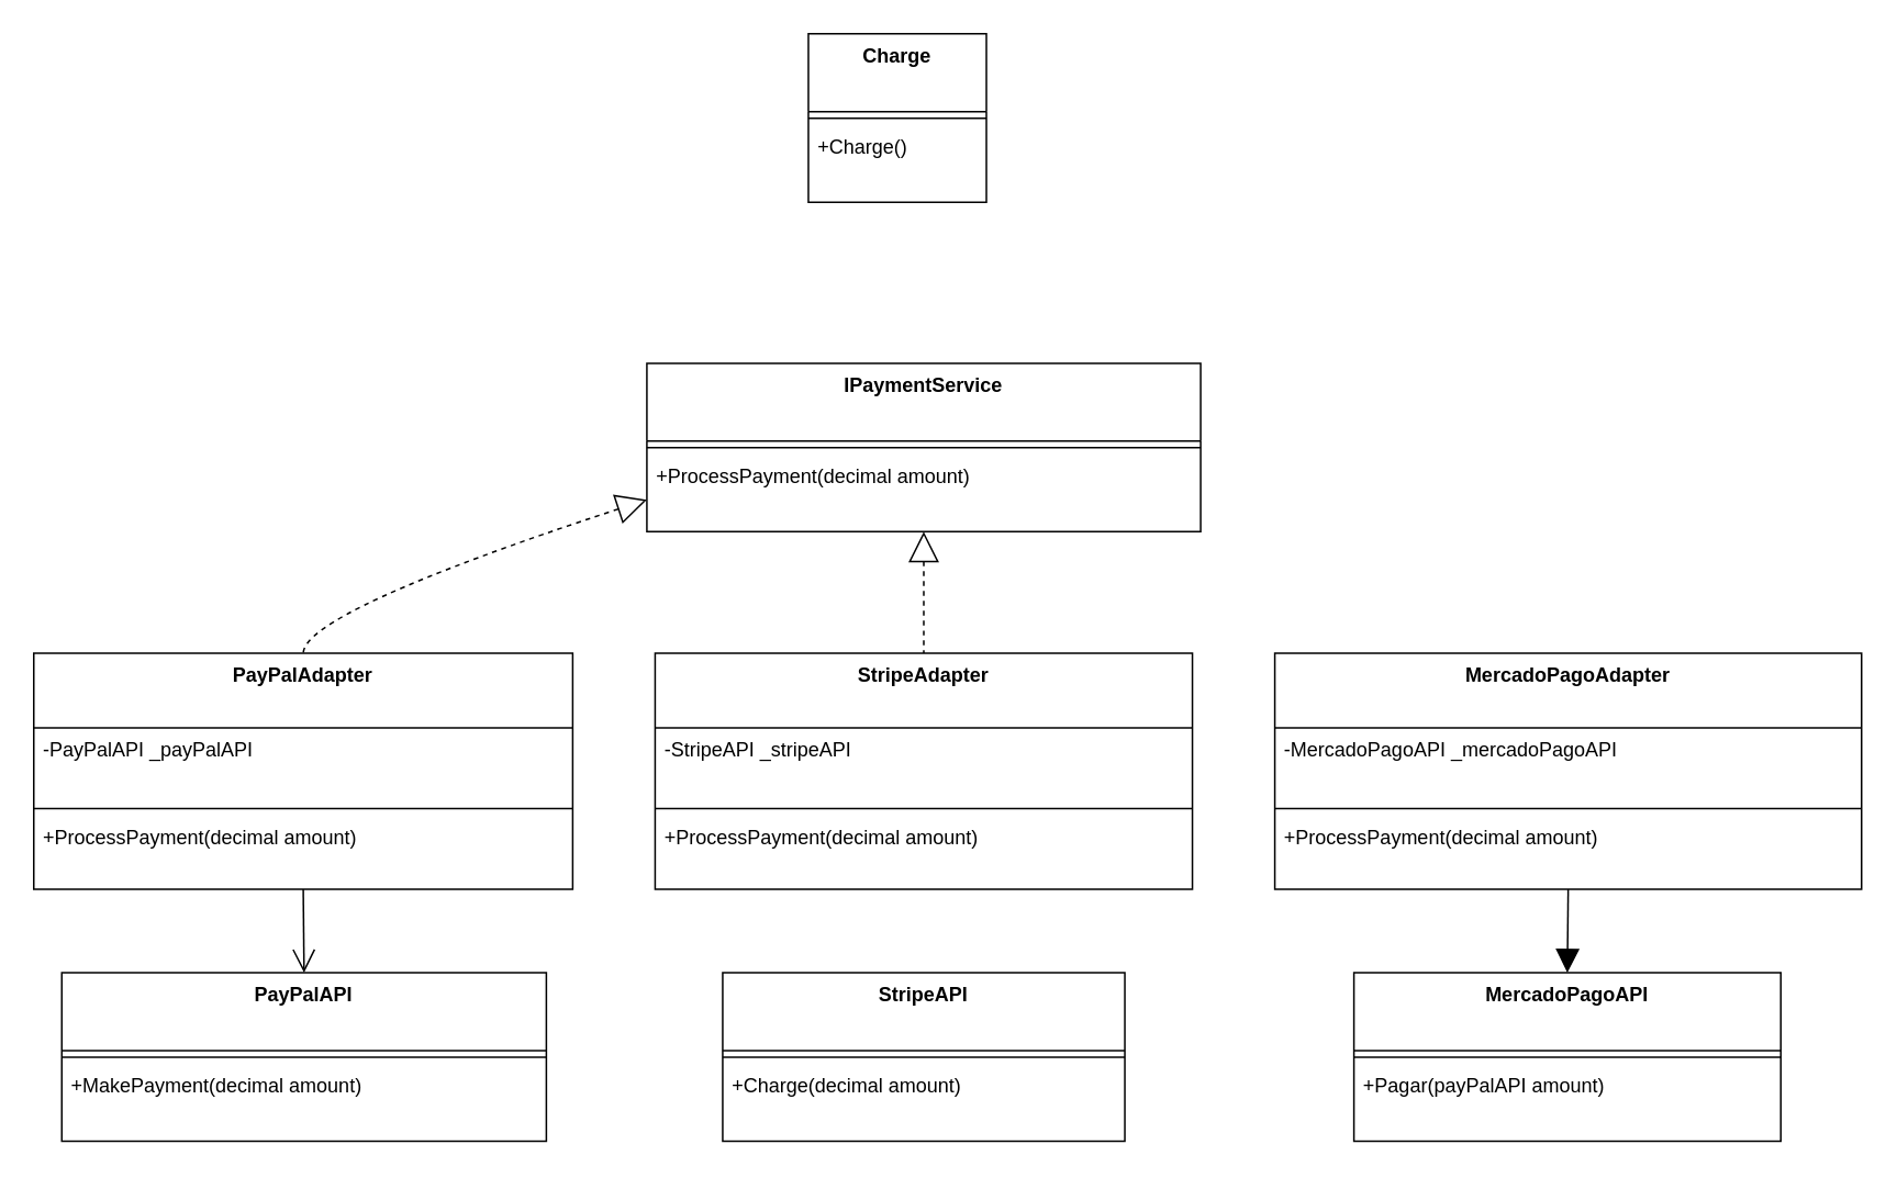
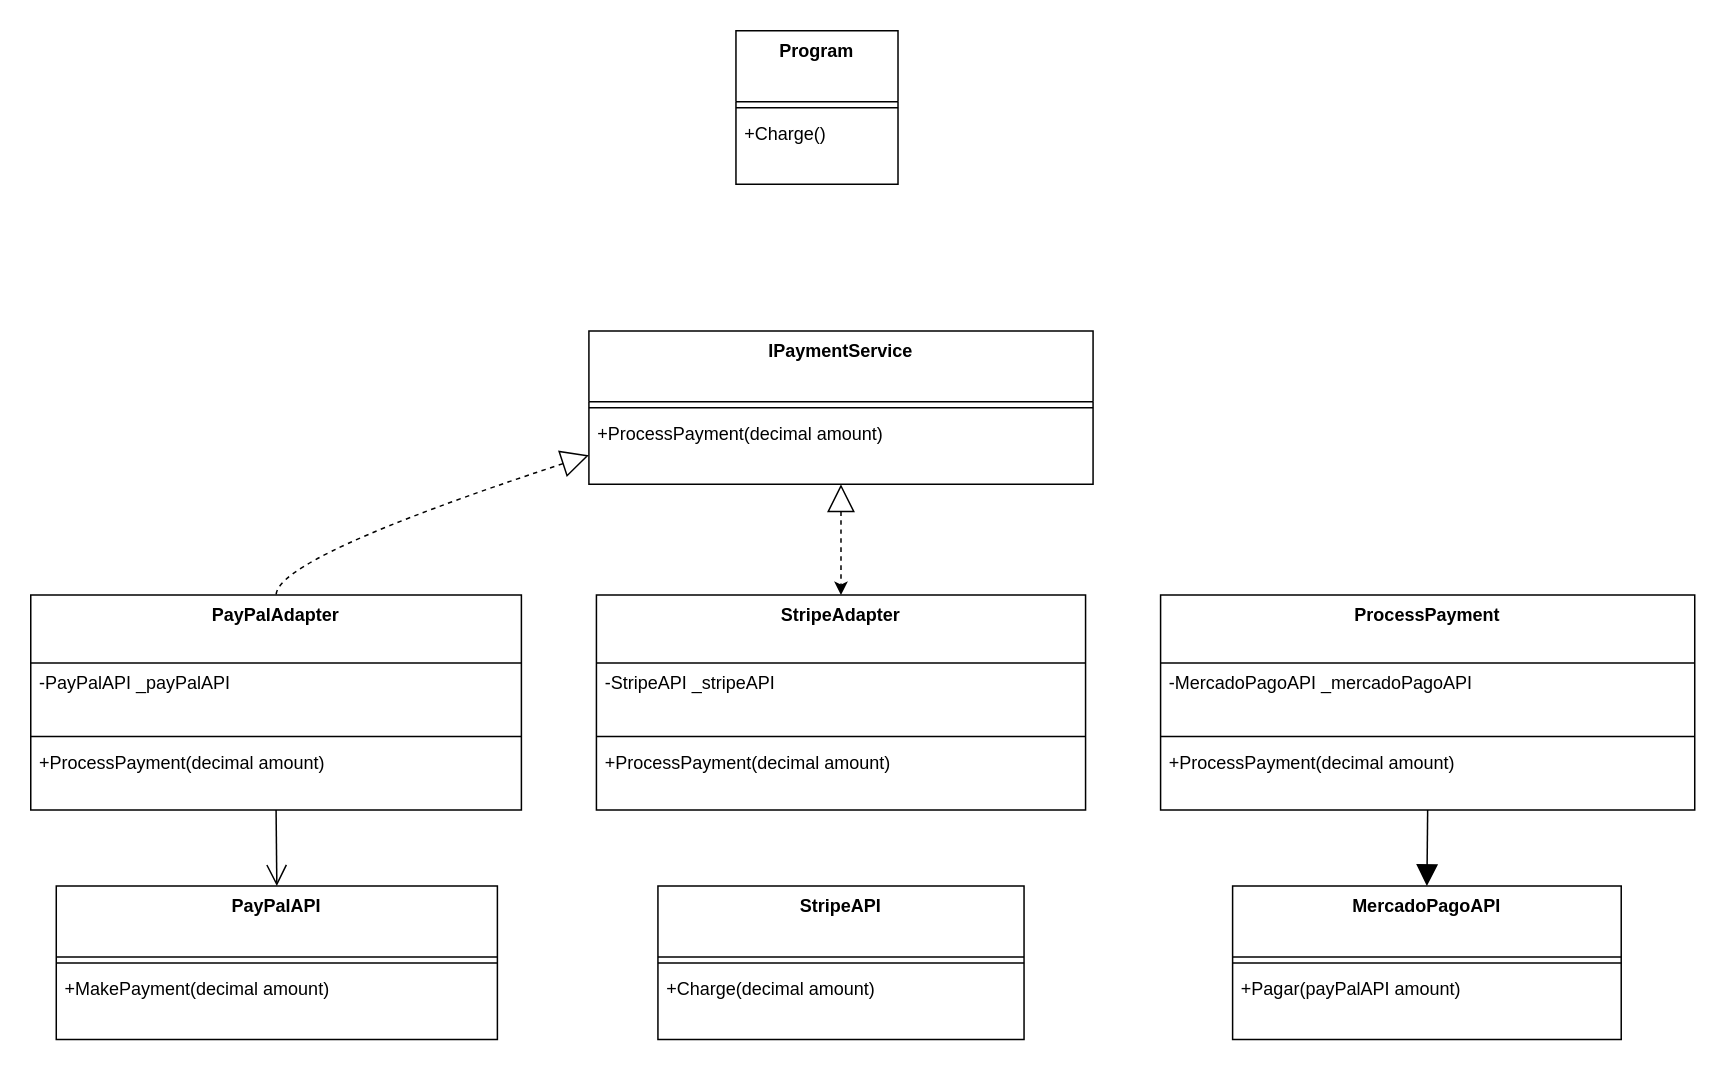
  <mxCell id="0" />
  <mxCell id="1" parent="0" />
  <mxCell id="2" value="IPaymentService" style="swimlane;fontStyle=1;align=center;verticalAlign=top;childLayout=stackLayout;horizontal=1;startSize=47.2;horizontalStack=0;resizeParent=1;resizeParentMax=0;resizeLast=0;collapsible=0;marginBottom=0;" vertex="1" parent="1"><mxGeometry x="392" y="220" width="336" height="102.2" as="geometry" /></mxCell>
  <mxCell id="3" style="line;strokeWidth=1;fillColor=none;align=left;verticalAlign=middle;spacingTop=-1;spacingLeft=3;spacingRight=3;rotatable=0;labelPosition=right;points=[];portConstraint=eastwest;strokeColor=inherit;" vertex="1" parent="2"><mxGeometry y="47.2" width="336" height="8" as="geometry" /></mxCell>
  <mxCell id="4" value="+ProcessPayment(decimal amount)" style="text;strokeColor=none;fillColor=none;align=left;verticalAlign=top;spacingLeft=4;spacingRight=4;overflow=hidden;rotatable=0;points=[[0,0.5],[1,0.5]];portConstraint=eastwest;" vertex="1" parent="2"><mxGeometry y="55.2" width="336" height="47" as="geometry" /></mxCell>
  <mxCell id="5" value="PayPalAPI" style="swimlane;fontStyle=1;align=center;verticalAlign=top;childLayout=stackLayout;horizontal=1;startSize=47.2;horizontalStack=0;resizeParent=1;resizeParentMax=0;resizeLast=0;collapsible=0;marginBottom=0;" vertex="1" parent="1"><mxGeometry x="37" y="590" width="294" height="102.2" as="geometry" /></mxCell>
  <mxCell id="6" style="line;strokeWidth=1;fillColor=none;align=left;verticalAlign=middle;spacingTop=-1;spacingLeft=3;spacingRight=3;rotatable=0;labelPosition=right;points=[];portConstraint=eastwest;strokeColor=inherit;" vertex="1" parent="5"><mxGeometry y="47.2" width="294" height="8" as="geometry" /></mxCell>
  <mxCell id="7" value="+MakePayment(decimal amount)" style="text;strokeColor=none;fillColor=none;align=left;verticalAlign=top;spacingLeft=4;spacingRight=4;overflow=hidden;rotatable=0;points=[[0,0.5],[1,0.5]];portConstraint=eastwest;" vertex="1" parent="5"><mxGeometry y="55.2" width="294" height="47" as="geometry" /></mxCell>
  <mxCell id="8" value="PayPalAdapter" style="swimlane;fontStyle=1;align=center;verticalAlign=top;childLayout=stackLayout;horizontal=1;startSize=45.333;horizontalStack=0;resizeParent=1;resizeParentMax=0;resizeLast=0;collapsible=0;marginBottom=0;" vertex="1" parent="1"><mxGeometry x="20" y="396" width="327" height="143.333" as="geometry" /></mxCell>
  <mxCell id="9" value="-PayPalAPI _payPalAPI" style="text;strokeColor=none;fillColor=none;align=left;verticalAlign=top;spacingLeft=4;spacingRight=4;overflow=hidden;rotatable=0;points=[[0,0.5],[1,0.5]];portConstraint=eastwest;" vertex="1" parent="8"><mxGeometry y="45.333" width="327" height="45" as="geometry" /></mxCell>
  <mxCell id="10" style="line;strokeWidth=1;fillColor=none;align=left;verticalAlign=middle;spacingTop=-1;spacingLeft=3;spacingRight=3;rotatable=0;labelPosition=right;points=[];portConstraint=eastwest;strokeColor=inherit;" vertex="1" parent="8"><mxGeometry y="90.333" width="327" height="8" as="geometry" /></mxCell>
  <mxCell id="11" value="+ProcessPayment(decimal amount)" style="text;strokeColor=none;fillColor=none;align=left;verticalAlign=top;spacingLeft=4;spacingRight=4;overflow=hidden;rotatable=0;points=[[0,0.5],[1,0.5]];portConstraint=eastwest;" vertex="1" parent="8"><mxGeometry y="98.333" width="327" height="45" as="geometry" /></mxCell>
  <mxCell id="12" value="StripeAPI" style="swimlane;fontStyle=1;align=center;verticalAlign=top;childLayout=stackLayout;horizontal=1;startSize=47.2;horizontalStack=0;resizeParent=1;resizeParentMax=0;resizeLast=0;collapsible=0;marginBottom=0;" vertex="1" parent="1"><mxGeometry x="438" y="590" width="244" height="102.2" as="geometry" /></mxCell>
  <mxCell id="13" style="line;strokeWidth=1;fillColor=none;align=left;verticalAlign=middle;spacingTop=-1;spacingLeft=3;spacingRight=3;rotatable=0;labelPosition=right;points=[];portConstraint=eastwest;strokeColor=inherit;" vertex="1" parent="12"><mxGeometry y="47.2" width="244" height="8" as="geometry" /></mxCell>
  <mxCell id="14" value="+Charge(decimal amount)" style="text;strokeColor=none;fillColor=none;align=left;verticalAlign=top;spacingLeft=4;spacingRight=4;overflow=hidden;rotatable=0;points=[[0,0.5],[1,0.5]];portConstraint=eastwest;" vertex="1" parent="12"><mxGeometry y="55.2" width="244" height="47" as="geometry" /></mxCell>
  <mxCell id="15" value="StripeAdapter" style="swimlane;fontStyle=1;align=center;verticalAlign=top;childLayout=stackLayout;horizontal=1;startSize=45.333;horizontalStack=0;resizeParent=1;resizeParentMax=0;resizeLast=0;collapsible=0;marginBottom=0;" vertex="1" parent="1"><mxGeometry x="397" y="396" width="326" height="143.333" as="geometry" /></mxCell>
  <mxCell id="16" value="-StripeAPI _stripeAPI" style="text;strokeColor=none;fillColor=none;align=left;verticalAlign=top;spacingLeft=4;spacingRight=4;overflow=hidden;rotatable=0;points=[[0,0.5],[1,0.5]];portConstraint=eastwest;" vertex="1" parent="15"><mxGeometry y="45.333" width="326" height="45" as="geometry" /></mxCell>
  <mxCell id="17" style="line;strokeWidth=1;fillColor=none;align=left;verticalAlign=middle;spacingTop=-1;spacingLeft=3;spacingRight=3;rotatable=0;labelPosition=right;points=[];portConstraint=eastwest;strokeColor=inherit;" vertex="1" parent="15"><mxGeometry y="90.333" width="326" height="8" as="geometry" /></mxCell>
  <mxCell id="18" value="+ProcessPayment(decimal amount)" style="text;strokeColor=none;fillColor=none;align=left;verticalAlign=top;spacingLeft=4;spacingRight=4;overflow=hidden;rotatable=0;points=[[0,0.5],[1,0.5]];portConstraint=eastwest;" vertex="1" parent="15"><mxGeometry y="98.333" width="326" height="45" as="geometry" /></mxCell>
  <mxCell id="19" value="MercadoPagoAPI" style="swimlane;fontStyle=1;align=center;verticalAlign=top;childLayout=stackLayout;horizontal=1;startSize=47.2;horizontalStack=0;resizeParent=1;resizeParentMax=0;resizeLast=0;collapsible=0;marginBottom=0;" vertex="1" parent="1"><mxGeometry x="821" y="590" width="259" height="102.2" as="geometry" /></mxCell>
  <mxCell id="20" style="line;strokeWidth=1;fillColor=none;align=left;verticalAlign=middle;spacingTop=-1;spacingLeft=3;spacingRight=3;rotatable=0;labelPosition=right;points=[];portConstraint=eastwest;strokeColor=inherit;" vertex="1" parent="19"><mxGeometry y="47.2" width="259" height="8" as="geometry" /></mxCell>
  <mxCell id="21" value="+Pagar(payPalAPI amount)" style="text;strokeColor=none;fillColor=none;align=left;verticalAlign=top;spacingLeft=4;spacingRight=4;overflow=hidden;rotatable=0;points=[[0,0.5],[1,0.5]];portConstraint=eastwest;" vertex="1" parent="19"><mxGeometry y="55.2" width="259" height="47" as="geometry" /></mxCell>
- <mxCell id="22" value="MercadoPagoAdapter" style="swimlane;fontStyle=1;align=center;verticalAlign=top;childLayout=stackLayout;horizontal=1;startSize=45.333;horizontalStack=0;resizeParent=1;resizeParentMax=0;resizeLast=0;collapsible=0;marginBottom=0;" vertex="1" parent="1"><mxGeometry x="773" y="396" width="356" height="143.333" as="geometry" /></mxCell>
+ <mxCell id="22" value="ProcessPayment" style="swimlane;fontStyle=1;align=center;verticalAlign=top;childLayout=stackLayout;horizontal=1;startSize=45.333;horizontalStack=0;resizeParent=1;resizeParentMax=0;resizeLast=0;collapsible=0;marginBottom=0;" vertex="1" parent="1"><mxGeometry x="773" y="396" width="356" height="143.333" as="geometry" /></mxCell>
  <mxCell id="23" value="-MercadoPagoAPI _mercadoPagoAPI" style="text;strokeColor=none;fillColor=none;align=left;verticalAlign=top;spacingLeft=4;spacingRight=4;overflow=hidden;rotatable=0;points=[[0,0.5],[1,0.5]];portConstraint=eastwest;" vertex="1" parent="22"><mxGeometry y="45.333" width="356" height="45" as="geometry" /></mxCell>
  <mxCell id="24" style="line;strokeWidth=1;fillColor=none;align=left;verticalAlign=middle;spacingTop=-1;spacingLeft=3;spacingRight=3;rotatable=0;labelPosition=right;points=[];portConstraint=eastwest;strokeColor=inherit;" vertex="1" parent="22"><mxGeometry y="90.333" width="356" height="8" as="geometry" /></mxCell>
  <mxCell id="25" value="+ProcessPayment(decimal amount)" style="text;strokeColor=none;fillColor=none;align=left;verticalAlign=top;spacingLeft=4;spacingRight=4;overflow=hidden;rotatable=0;points=[[0,0.5],[1,0.5]];portConstraint=eastwest;" vertex="1" parent="22"><mxGeometry y="98.333" width="356" height="45" as="geometry" /></mxCell>
- <mxCell id="26" value="Charge" style="swimlane;fontStyle=1;align=center;verticalAlign=top;childLayout=stackLayout;horizontal=1;startSize=47.2;horizontalStack=0;resizeParent=1;resizeParentMax=0;resizeLast=0;collapsible=0;marginBottom=0;" vertex="1" parent="1"><mxGeometry x="490" y="20" width="108" height="102.2" as="geometry" /></mxCell>
+ <mxCell id="26" value="Program" style="swimlane;fontStyle=1;align=center;verticalAlign=top;childLayout=stackLayout;horizontal=1;startSize=47.2;horizontalStack=0;resizeParent=1;resizeParentMax=0;resizeLast=0;collapsible=0;marginBottom=0;" vertex="1" parent="1"><mxGeometry x="490" y="20" width="108" height="102.2" as="geometry" /></mxCell>
  <mxCell id="27" style="line;strokeWidth=1;fillColor=none;align=left;verticalAlign=middle;spacingTop=-1;spacingLeft=3;spacingRight=3;rotatable=0;labelPosition=right;points=[];portConstraint=eastwest;strokeColor=inherit;" vertex="1" parent="26"><mxGeometry y="47.2" width="108" height="8" as="geometry" /></mxCell>
  <mxCell id="28" value="+Charge()" style="text;strokeColor=none;fillColor=none;align=left;verticalAlign=top;spacingLeft=4;spacingRight=4;overflow=hidden;rotatable=0;points=[[0,0.5],[1,0.5]];portConstraint=eastwest;" vertex="1" parent="26"><mxGeometry y="55.2" width="108" height="47" as="geometry" /></mxCell>
  <mxCell id="29" value="" style="curved=1;dashed=1;startArrow=block;startSize=16;startFill=0;endArrow=none;exitX=0;exitY=0.81;entryX=0.5;entryY=0;rounded=0;" edge="1" parent="1" source="2" target="8"><mxGeometry relative="1" as="geometry"><Array as="points"><mxPoint x="184" y="371" /></Array></mxGeometry></mxCell>
- <mxCell id="30" value="" style="curved=1;dashed=1;startArrow=block;startSize=16;startFill=0;endArrow=none;exitX=0.5;exitY=1;entryX=0.5;entryY=0;rounded=0;" edge="1" parent="1" source="2" target="15"><mxGeometry relative="1" as="geometry"><Array as="points" /></mxGeometry></mxCell>
+ <mxCell id="30" value="" style="curved=1;dashed=1;startArrow=block;startSize=16;startFill=0;endArrow=classic;exitX=0.5;exitY=1;entryX=0.5;entryY=0;rounded=0;" edge="1" parent="1" source="2" target="15"><mxGeometry relative="1" as="geometry"><Array as="points" /></mxGeometry></mxCell>
  <mxCell id="31" value="" style="curved=1;startArrow=none;endArrow=open;endSize=12;exitX=0.5;exitY=1;entryX=0.5;entryY=0;rounded=0;" edge="1" parent="1" source="8" target="5"><mxGeometry relative="1" as="geometry"><Array as="points" /></mxGeometry></mxCell>
  <mxCell id="32" value="" style="curved=1;startArrow=none;endArrow=block;endSize=12;exitX=0.5;exitY=1;entryX=0.5;entryY=0;rounded=0;" edge="1" parent="1" source="22" target="19"><mxGeometry relative="1" as="geometry"><Array as="points" /></mxGeometry></mxCell>
